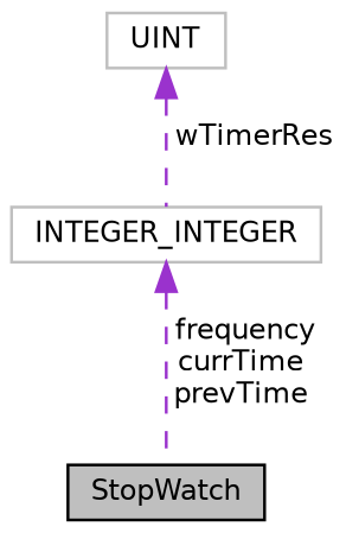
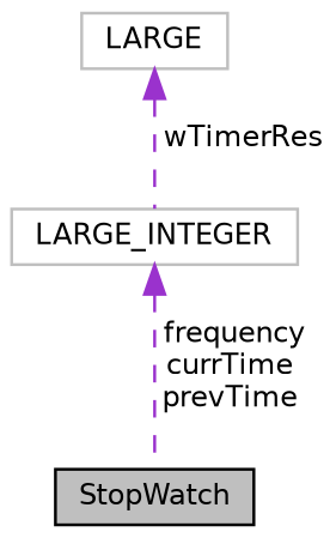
  digraph {
    node [color=grey75 fontname=Helvetica fontsize=10 shape=record]
    edge [color=darkorchid3 dir=back fontname=Helvetica fontsize=10 labelfontname=Helvetica labelfontsize=10 style=dashed]
    n1 [color=black fillcolor=grey75 fontcolor=black height=0.2 label=StopWatch style=filled width=0.4]
-   n2 [height=0.2 label=UINT width=0.4]
-   n3 [height=0.2 label=INTEGER_INTEGER width=0.4]
+   n2 [height=0.2 label=LARGE width=0.4]
+   n3 [height=0.2 label=LARGE_INTEGER width=0.4]
    n2 -> n3 [label=" wTimerRes"]
    n3 -> n1 [label=" frequency\ncurrTime\nprevTime"]
  }
